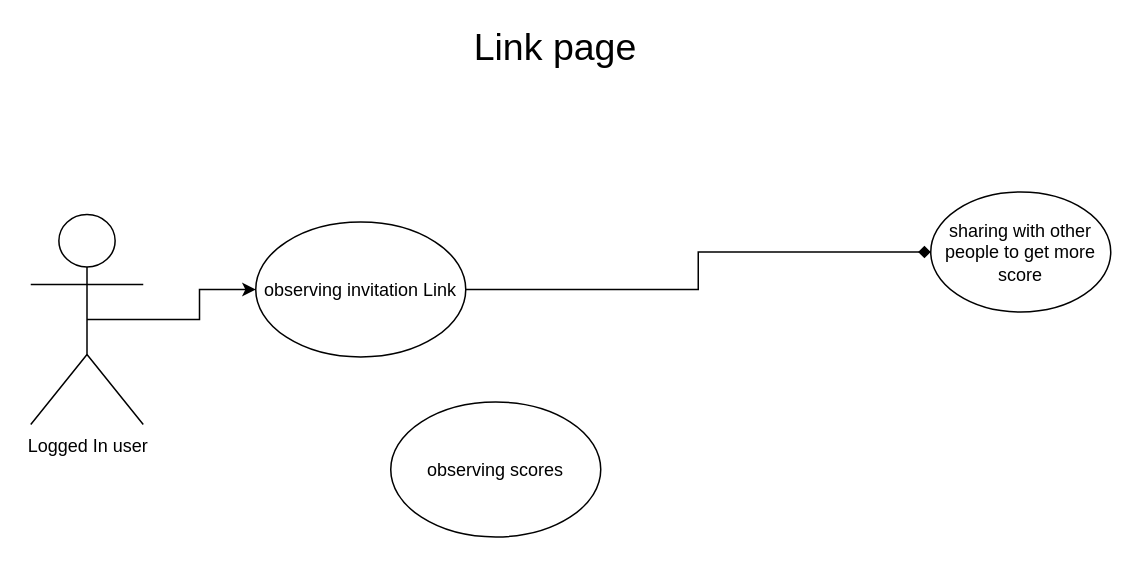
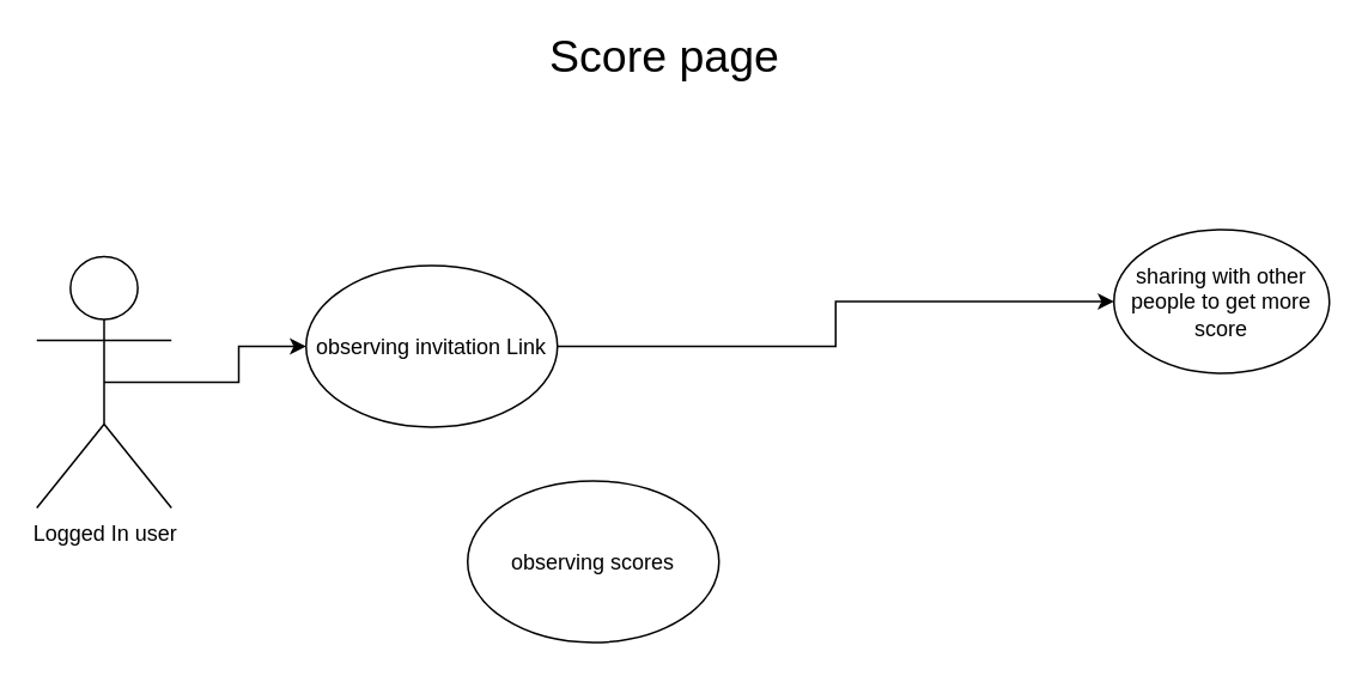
  <mxCell id="0" />
  <mxCell id="1" parent="0" />
  <mxCell id="2" style="edgeStyle=orthogonalEdgeStyle;rounded=0;orthogonalLoop=1;jettySize=auto;html=1;exitX=0.5;exitY=0.5;exitDx=0;exitDy=0;exitPerimeter=0;entryX=0;entryY=0.5;entryDx=0;entryDy=0;" edge="1" parent="1" source="3" target="5"><mxGeometry relative="1" as="geometry" /></mxCell>
  <mxCell id="3" value="Logged In user" style="shape=umlActor;verticalLabelPosition=bottom;labelBackgroundColor=#ffffff;verticalAlign=top;html=1;outlineConnect=0;" vertex="1" parent="1"><mxGeometry x="20" y="142.5" width="75" height="140" as="geometry" /></mxCell>
- <mxCell id="4" style="edgeStyle=orthogonalEdgeStyle;rounded=0;orthogonalLoop=1;jettySize=auto;html=1;exitX=1;exitY=0.5;exitDx=0;exitDy=0;entryX=0;entryY=0.5;entryDx=0;entryDy=0;endArrow=diamond;" edge="1" parent="1" source="5" target="6"><mxGeometry relative="1" as="geometry" /></mxCell>
+ <mxCell id="4" style="edgeStyle=orthogonalEdgeStyle;rounded=0;orthogonalLoop=1;jettySize=auto;html=1;exitX=1;exitY=0.5;exitDx=0;exitDy=0;entryX=0;entryY=0.5;entryDx=0;entryDy=0;" edge="1" parent="1" source="5" target="6"><mxGeometry relative="1" as="geometry" /></mxCell>
  <mxCell id="5" value="observing invitation Link" style="ellipse;whiteSpace=wrap;html=1;" vertex="1" parent="1"><mxGeometry x="170" y="147.5" width="140" height="90" as="geometry" /></mxCell>
  <mxCell id="6" value="sharing with other people to get more score&lt;br&gt;" style="ellipse;whiteSpace=wrap;html=1;" vertex="1" parent="1"><mxGeometry x="620" y="127.5" width="120" height="80" as="geometry" /></mxCell>
  <mxCell id="7" value="observing scores&lt;br&gt;" style="ellipse;whiteSpace=wrap;html=1;" vertex="1" parent="1"><mxGeometry x="260" y="267.5" width="140" height="90" as="geometry" /></mxCell>
- <mxCell id="8" value="&lt;font style=&quot;font-size: 25px&quot;&gt;Link page&lt;/font&gt;" style="text;html=1;strokeColor=none;fillColor=none;align=center;verticalAlign=middle;whiteSpace=wrap;rounded=0;" vertex="1" parent="1"><mxGeometry x="280" y="20" width="180" height="20" as="geometry" /></mxCell>
+ <mxCell id="8" value="&lt;font style=&quot;font-size: 25px&quot;&gt;Score page&lt;/font&gt;" style="text;html=1;strokeColor=none;fillColor=none;align=center;verticalAlign=middle;whiteSpace=wrap;rounded=0;" vertex="1" parent="1"><mxGeometry x="280" y="20" width="180" height="20" as="geometry" /></mxCell>
